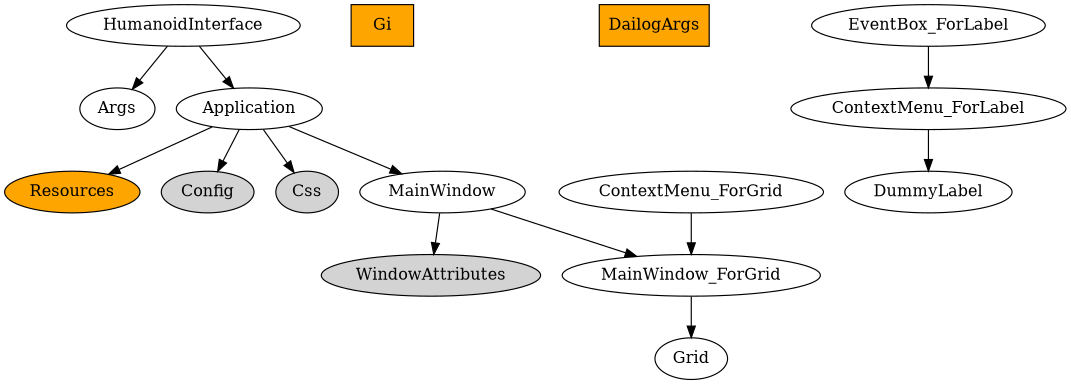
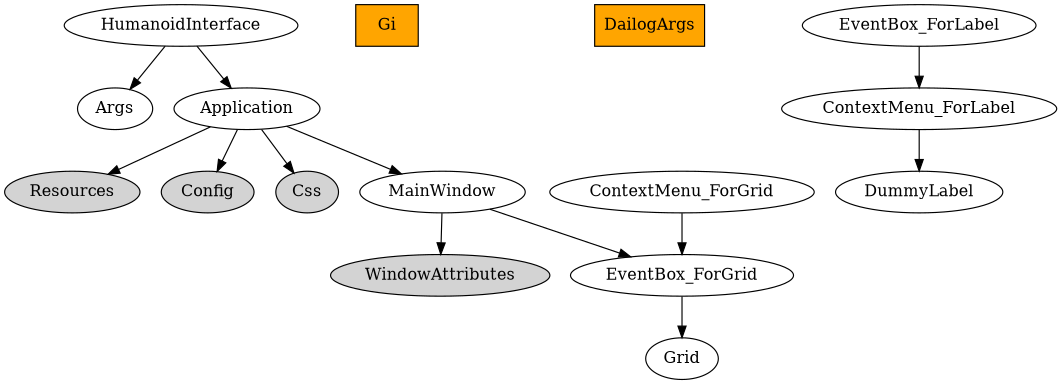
  digraph {
    HumanoidInterface
    Args
    Application
    Gi [fillcolor=Orange shape=box style=filled]
    DailogArgs [fillcolor=Orange shape=box style=filled]
    WindowAttributes [fillcolor=LightGray style=filled]
-   Resources [fillcolor=Orange style=filled]
+   Resources [fillcolor=LightGray style=filled]
    Config [fillcolor=LightGray style=filled]
    Css [fillcolor=LightGray style=filled]
    MainWindow
-   EventBox_ForGrid [label=MainWindow_ForGrid]
+   EventBox_ForGrid
    Grid
    ContextMenu_ForGrid
    EventBox_ForLabel
    ContextMenu_ForLabel
    DummyLabel
    HumanoidInterface -> Args
    HumanoidInterface -> Application
    Application -> Resources
    Application -> Config
    Application -> Css
    Application -> MainWindow
    MainWindow -> WindowAttributes
    MainWindow -> EventBox_ForGrid
    EventBox_ForGrid -> Grid
    ContextMenu_ForGrid -> EventBox_ForGrid
    EventBox_ForLabel -> ContextMenu_ForLabel
    ContextMenu_ForLabel -> DummyLabel
  }
